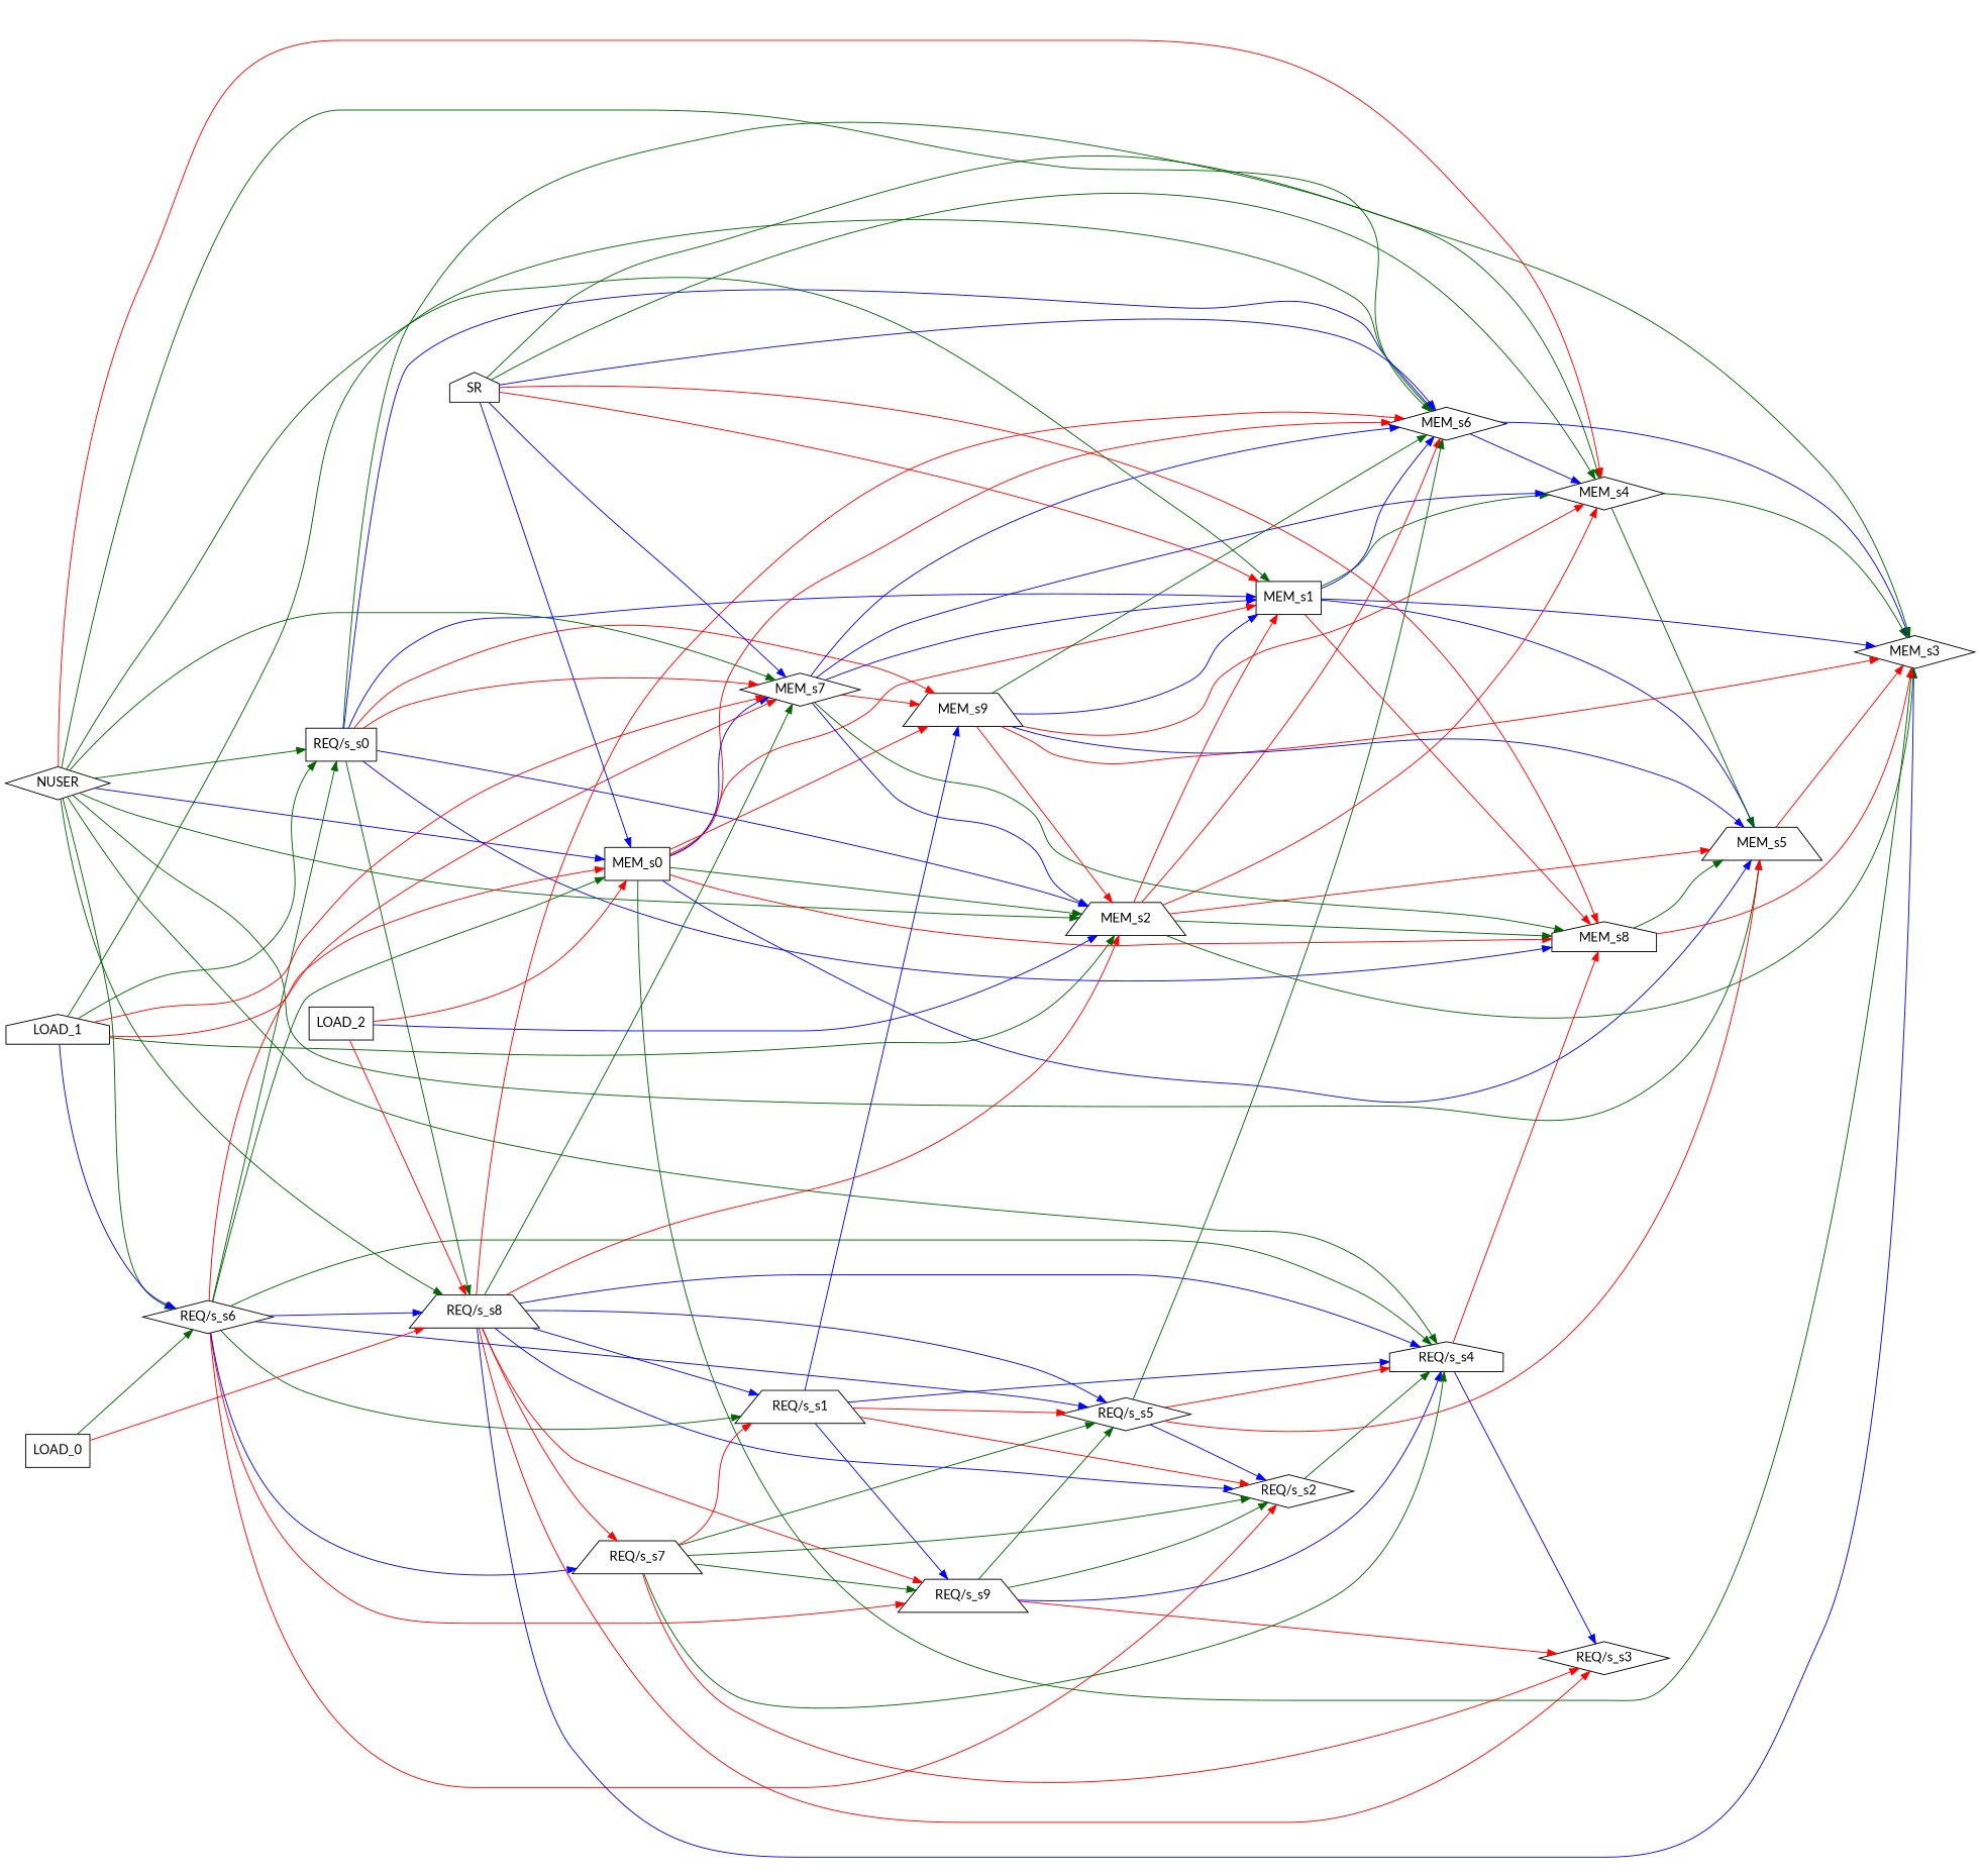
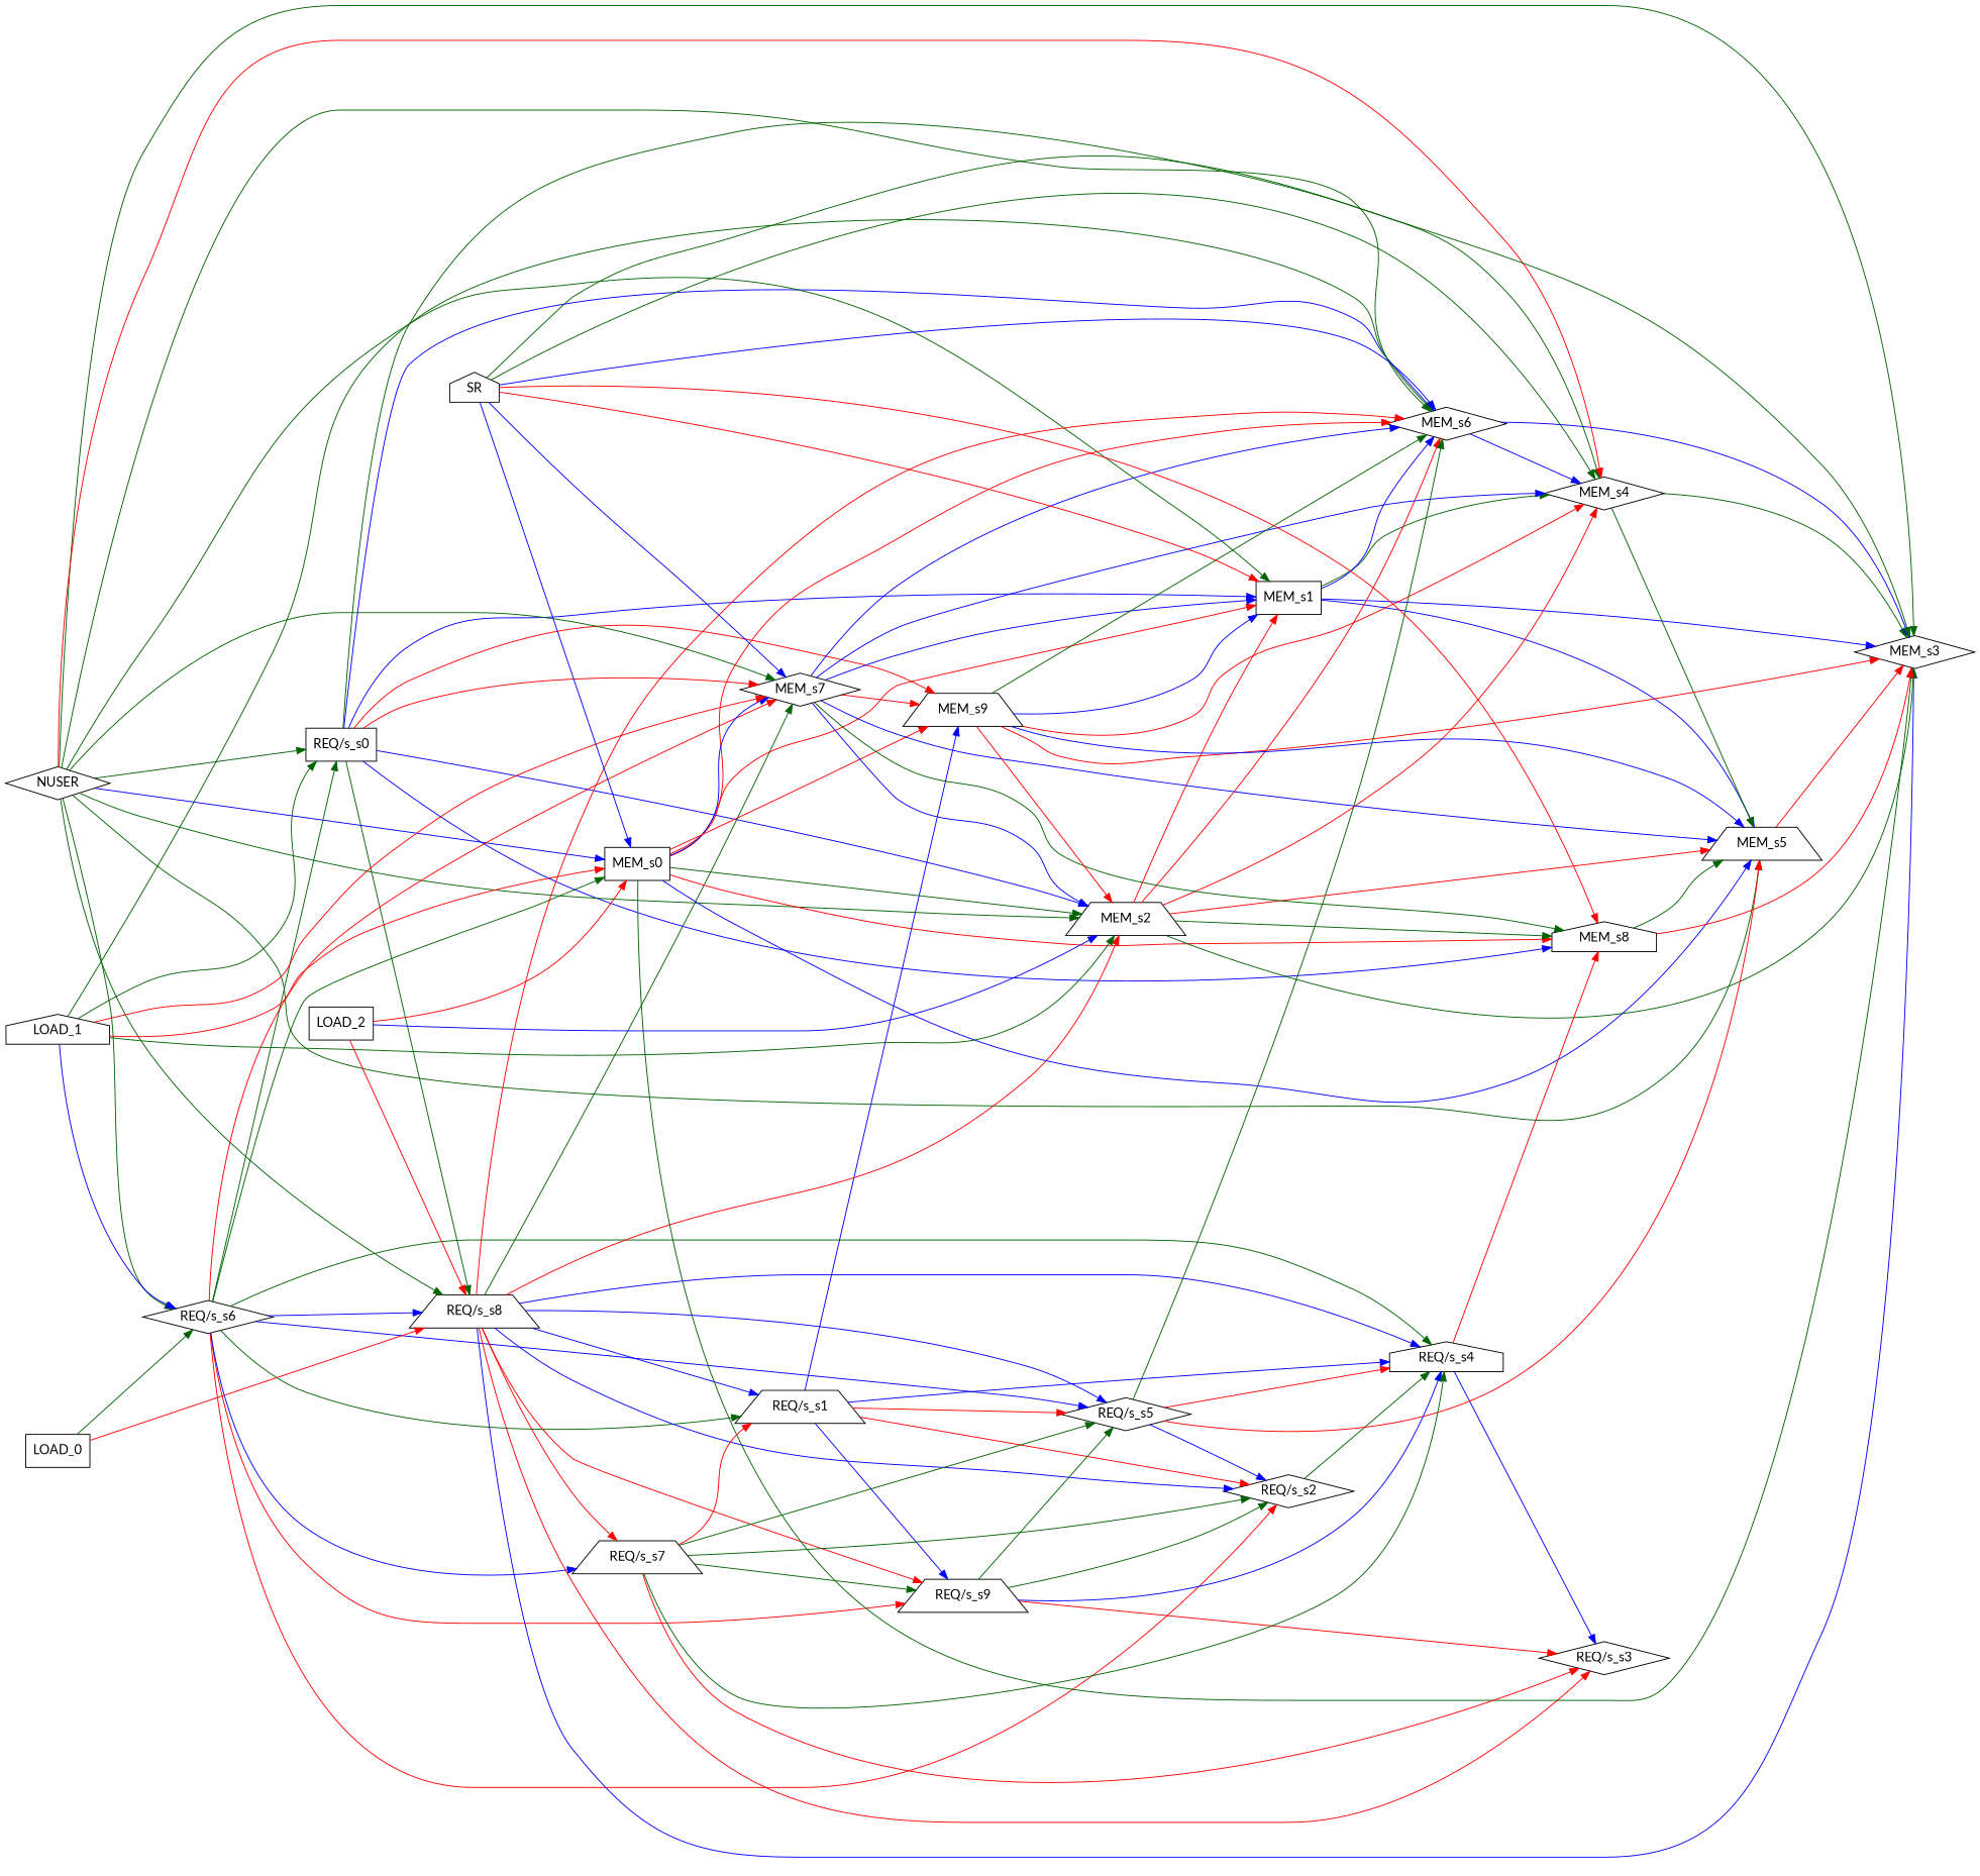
  strict digraph {
    fontname=Lato
    rankdir=LR
    node [fontname=Lato shape=diamond]
    edge [color=red fontname=Lato]
    "REQ/s_s0" [shape=box]
    NUSER
    "REQ/s_s6"
    "REQ/s_s8" [shape=trapezium]
    MEM_s0 [shape=box]
    MEM_s1 [shape=box]
    MEM_s2 [shape=trapezium]
    MEM_s3
    MEM_s4
    MEM_s5 [shape=trapezium]
    MEM_s6
    MEM_s7
    MEM_s8 [shape=house]
    MEM_s9 [shape=trapezium]
    "REQ/s_s1" [shape=trapezium]
    "REQ/s_s2"
    "REQ/s_s4" [shape=house]
    "REQ/s_s5"
    "REQ/s_s9" [shape=trapezium]
    "REQ/s_s7" [shape=trapezium]
    "REQ/s_s3"
    LOAD_0 [shape=box]
    LOAD_1 [shape=house]
    LOAD_2 [shape=box]
    SR [shape=house]
    "REQ/s_s0" -> "REQ/s_s8" [color=darkgreen]
    "REQ/s_s0" -> MEM_s1 [color=blue]
    "REQ/s_s0" -> MEM_s2 [color=blue]
    "REQ/s_s0" -> MEM_s4 [color=darkgreen]
    "REQ/s_s0" -> MEM_s6 [color=blue]
    "REQ/s_s0" -> MEM_s7
    "REQ/s_s0" -> MEM_s8 [color=blue]
    "REQ/s_s0" -> MEM_s9
    NUSER -> "REQ/s_s0" [color=darkgreen]
    NUSER -> "REQ/s_s6" [color=darkgreen]
    NUSER -> "REQ/s_s8" [color=darkgreen]
    NUSER -> MEM_s0 [color=blue]
    NUSER -> MEM_s1 [color=darkgreen]
    NUSER -> MEM_s2 [color=darkgreen]
-   NUSER -> "REQ/s_s4" [color=darkgreen]
+   NUSER -> MEM_s3 [color=darkgreen]
    NUSER -> MEM_s4
    NUSER -> MEM_s5 [color=darkgreen]
    NUSER -> MEM_s6 [color=darkgreen]
    NUSER -> MEM_s7 [color=darkgreen]
    "REQ/s_s6" -> "REQ/s_s0" [color=darkgreen]
    "REQ/s_s6" -> "REQ/s_s8" [color=blue]
    "REQ/s_s6" -> MEM_s0 [color=darkgreen]
    "REQ/s_s6" -> MEM_s7
    "REQ/s_s6" -> "REQ/s_s1" [color=darkgreen]
    "REQ/s_s6" -> "REQ/s_s2"
    "REQ/s_s6" -> "REQ/s_s4" [color=darkgreen]
    "REQ/s_s6" -> "REQ/s_s5" [color=blue]
    "REQ/s_s6" -> "REQ/s_s9"
    "REQ/s_s6" -> "REQ/s_s7" [color=blue]
    "REQ/s_s8" -> MEM_s2
    "REQ/s_s8" -> MEM_s3 [color=blue]
    "REQ/s_s8" -> MEM_s6
    "REQ/s_s8" -> MEM_s7 [color=darkgreen]
    "REQ/s_s8" -> "REQ/s_s1" [color=blue]
    "REQ/s_s8" -> "REQ/s_s2" [color=blue]
    "REQ/s_s8" -> "REQ/s_s4" [color=blue]
    "REQ/s_s8" -> "REQ/s_s5" [color=blue]
    "REQ/s_s8" -> "REQ/s_s9"
    "REQ/s_s8" -> "REQ/s_s7"
    "REQ/s_s8" -> "REQ/s_s3"
    MEM_s0 -> MEM_s1
    MEM_s0 -> MEM_s2 [color=darkgreen]
    MEM_s0 -> MEM_s3 [color=darkgreen]
    MEM_s0 -> MEM_s5 [color=blue]
    MEM_s0 -> MEM_s6
    MEM_s0 -> MEM_s7 [color=blue]
    MEM_s0 -> MEM_s8
    MEM_s0 -> MEM_s9
    MEM_s1 -> MEM_s3 [color=blue]
    MEM_s1 -> MEM_s4 [color=darkgreen]
    MEM_s1 -> MEM_s5 [color=blue]
    MEM_s1 -> MEM_s6 [color=blue]
-   MEM_s1 -> MEM_s8
    MEM_s2 -> MEM_s1
    MEM_s2 -> MEM_s3 [color=darkgreen]
    MEM_s2 -> MEM_s4
    MEM_s2 -> MEM_s5
    MEM_s2 -> MEM_s6
    MEM_s2 -> MEM_s8 [color=darkgreen]
    MEM_s4 -> MEM_s3 [color=darkgreen]
    MEM_s4 -> MEM_s5 [color=darkgreen]
    MEM_s5 -> MEM_s3
    MEM_s6 -> MEM_s3 [color=blue]
    MEM_s6 -> MEM_s4 [color=blue]
    MEM_s7 -> MEM_s1 [color=blue]
    MEM_s7 -> MEM_s2 [color=blue]
    MEM_s7 -> MEM_s4 [color=blue]
+   MEM_s7 -> MEM_s5 [color=blue]
    MEM_s7 -> MEM_s6 [color=blue]
    MEM_s7 -> MEM_s8 [color=darkgreen]
    MEM_s7 -> MEM_s9
    MEM_s8 -> MEM_s3
    MEM_s8 -> MEM_s5 [color=darkgreen]
    MEM_s9 -> MEM_s1 [color=blue]
    MEM_s9 -> MEM_s2
    MEM_s9 -> MEM_s3
    MEM_s9 -> MEM_s4
    MEM_s9 -> MEM_s5 [color=blue]
    MEM_s9 -> MEM_s6 [color=darkgreen]
    "REQ/s_s1" -> MEM_s9 [color=blue]
    "REQ/s_s1" -> "REQ/s_s2"
    "REQ/s_s1" -> "REQ/s_s4" [color=blue]
    "REQ/s_s1" -> "REQ/s_s5"
    "REQ/s_s1" -> "REQ/s_s9" [color=blue]
    "REQ/s_s2" -> "REQ/s_s4" [color=darkgreen]
    "REQ/s_s4" -> MEM_s8
    "REQ/s_s4" -> "REQ/s_s3" [color=blue]
    "REQ/s_s5" -> MEM_s5
    "REQ/s_s5" -> MEM_s6 [color=darkgreen]
    "REQ/s_s5" -> "REQ/s_s2" [color=blue]
    "REQ/s_s5" -> "REQ/s_s4"
    "REQ/s_s9" -> "REQ/s_s2" [color=darkgreen]
    "REQ/s_s9" -> "REQ/s_s4" [color=blue]
    "REQ/s_s9" -> "REQ/s_s5" [color=darkgreen]
    "REQ/s_s9" -> "REQ/s_s3"
    "REQ/s_s7" -> "REQ/s_s1"
    "REQ/s_s7" -> "REQ/s_s2" [color=darkgreen]
    "REQ/s_s7" -> "REQ/s_s4" [color=darkgreen]
    "REQ/s_s7" -> "REQ/s_s5" [color=darkgreen]
    "REQ/s_s7" -> "REQ/s_s9" [color=darkgreen]
    "REQ/s_s7" -> "REQ/s_s3"
    LOAD_0 -> "REQ/s_s6" [color=darkgreen]
    LOAD_0 -> "REQ/s_s8"
    LOAD_1 -> "REQ/s_s0" [color=darkgreen]
    LOAD_1 -> "REQ/s_s6" [color=blue]
    LOAD_1 -> MEM_s0
    LOAD_1 -> MEM_s2 [color=darkgreen]
    LOAD_1 -> MEM_s6 [color=darkgreen]
    LOAD_1 -> MEM_s7
    LOAD_2 -> "REQ/s_s8"
    LOAD_2 -> MEM_s0
    LOAD_2 -> MEM_s2 [color=blue]
    SR -> MEM_s0 [color=blue]
    SR -> MEM_s1
    SR -> MEM_s3 [color=darkgreen]
    SR -> MEM_s4 [color=darkgreen]
    SR -> MEM_s6 [color=blue]
    SR -> MEM_s7 [color=blue]
    SR -> MEM_s8
  }
